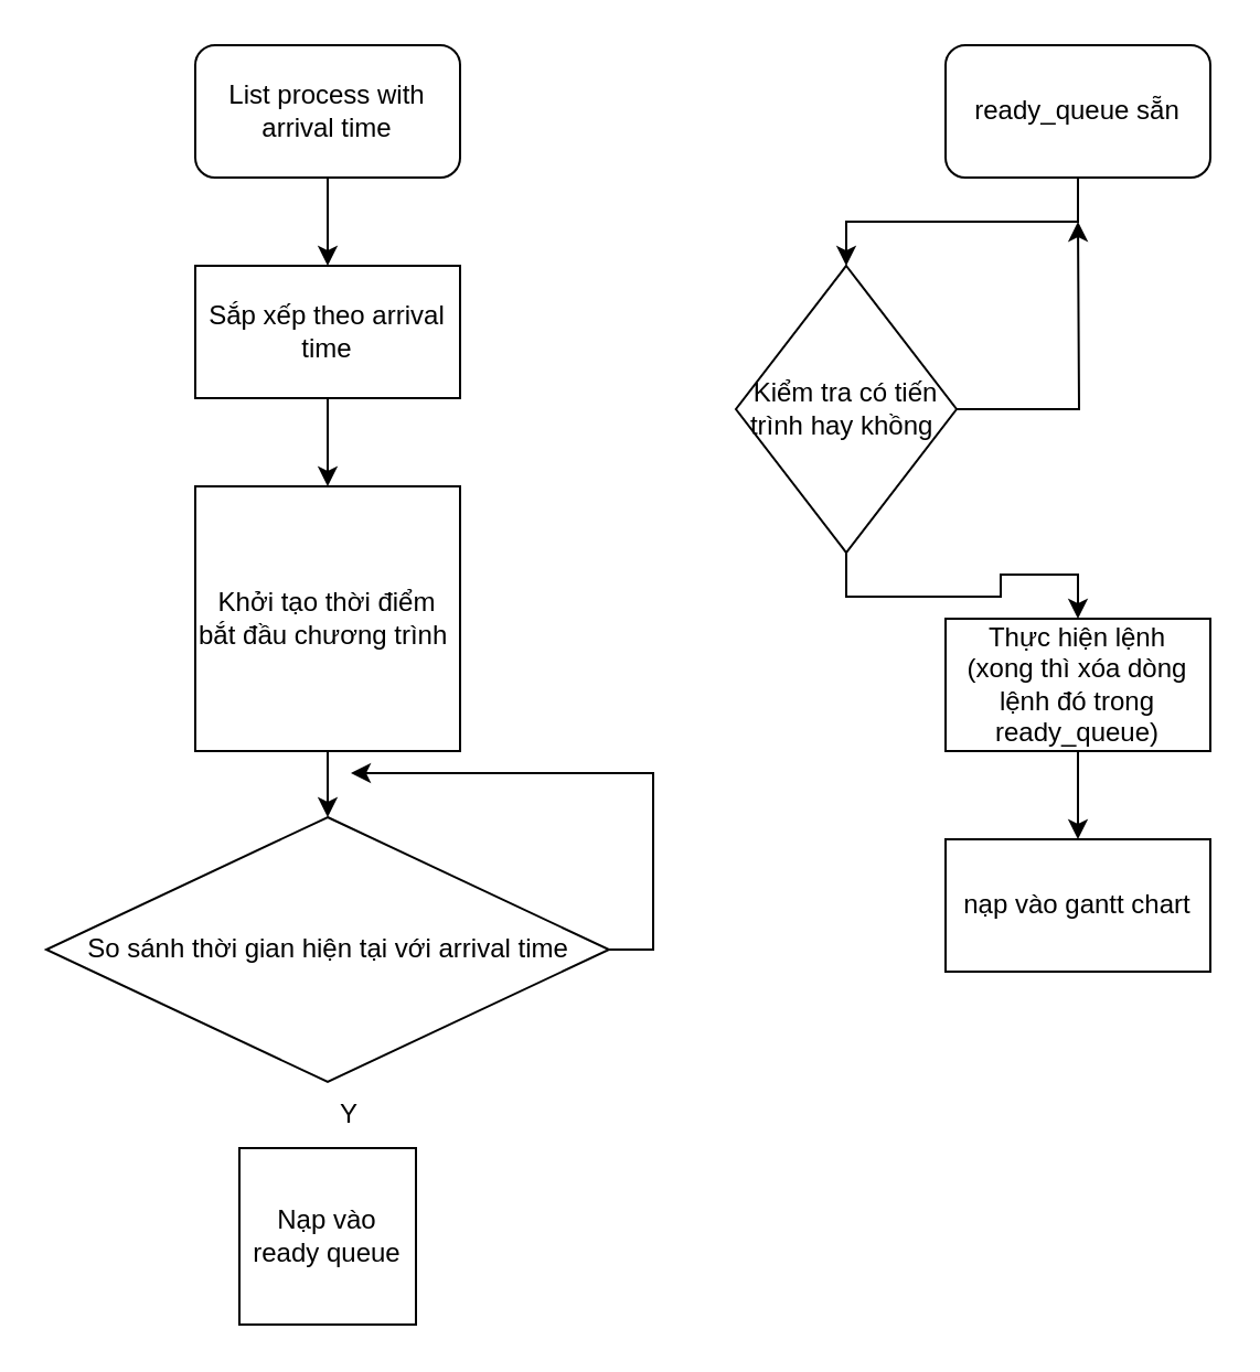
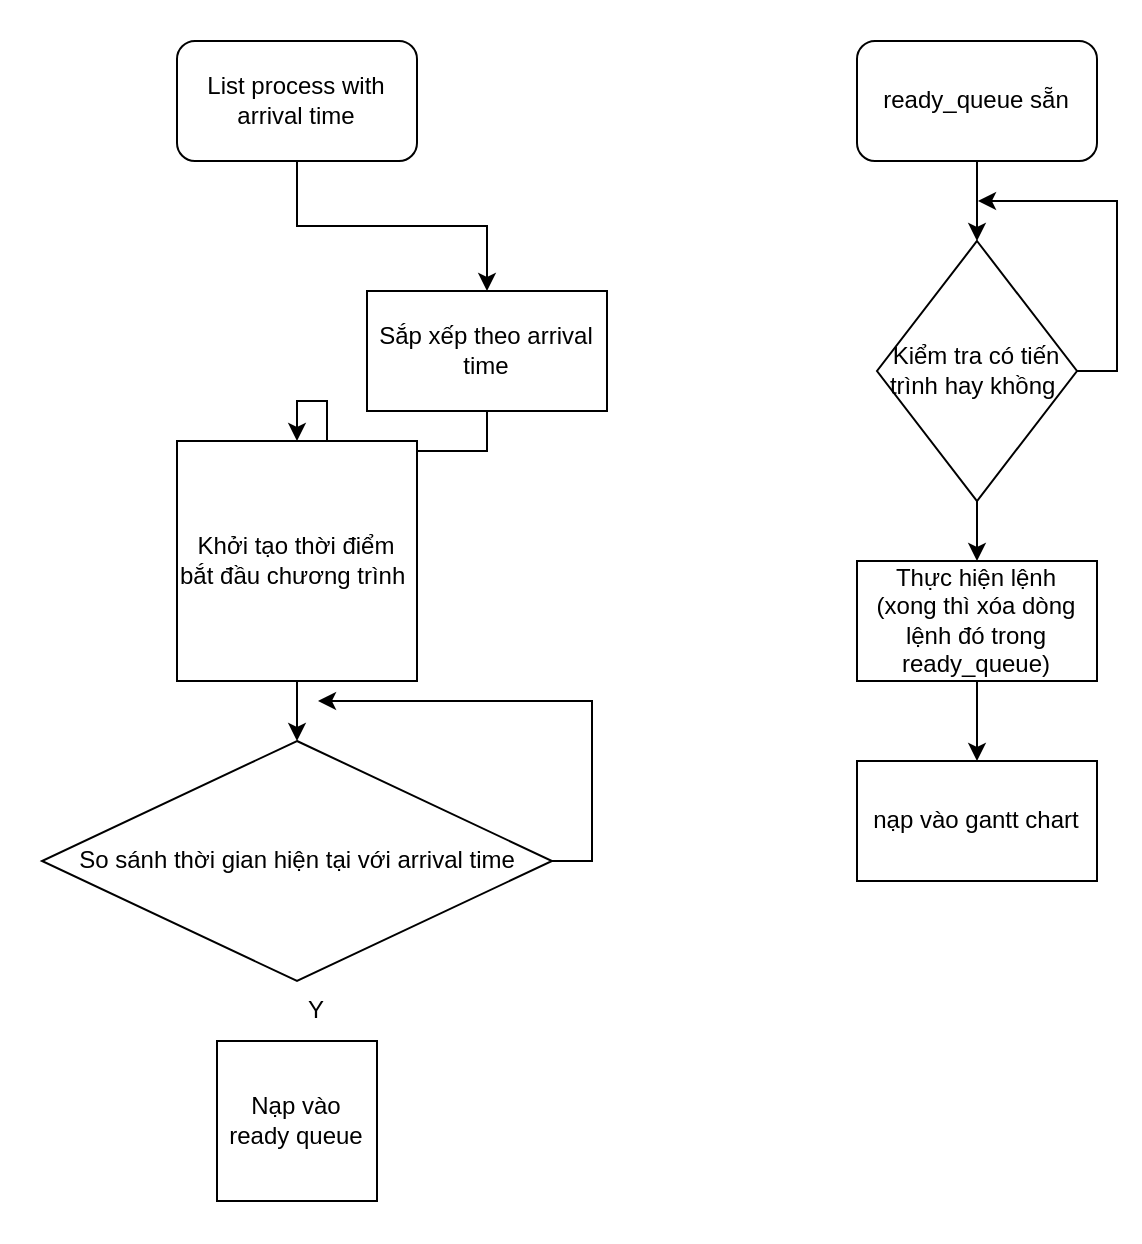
  <mxCell id="0" />
  <mxCell id="1" parent="0" />
  <mxCell id="2" style="edgeStyle=orthogonalEdgeStyle;rounded=0;orthogonalLoop=1;jettySize=auto;html=1;exitX=0.5;exitY=1;exitDx=0;exitDy=0;entryX=0.5;entryY=0;entryDx=0;entryDy=0;" edge="1" parent="1" source="3" target="7"><mxGeometry relative="1" as="geometry" /></mxCell>
- <mxCell id="3" value="Sắp xếp theo arrival time" style="rounded=0;whiteSpace=wrap;html=1;" vertex="1" parent="1"><mxGeometry x="88" y="120" width="120" height="60" as="geometry" /></mxCell>
+ <mxCell id="3" value="Sắp xếp theo arrival time" style="rounded=0;whiteSpace=wrap;html=1;" vertex="1" parent="1"><mxGeometry x="183" y="145" width="120" height="60" as="geometry" /></mxCell>
  <mxCell id="4" style="edgeStyle=orthogonalEdgeStyle;rounded=0;orthogonalLoop=1;jettySize=auto;html=1;exitX=0.5;exitY=1;exitDx=0;exitDy=0;entryX=0.5;entryY=0;entryDx=0;entryDy=0;" edge="1" parent="1" source="5" target="3"><mxGeometry relative="1" as="geometry" /></mxCell>
  <mxCell id="5" value="List process with arrival time" style="rounded=1;whiteSpace=wrap;html=1;" vertex="1" parent="1"><mxGeometry x="88" y="20" width="120" height="60" as="geometry" /></mxCell>
  <mxCell id="6" style="edgeStyle=orthogonalEdgeStyle;rounded=0;orthogonalLoop=1;jettySize=auto;html=1;exitX=0.5;exitY=1;exitDx=0;exitDy=0;entryX=0.5;entryY=0;entryDx=0;entryDy=0;" edge="1" parent="1" source="7" target="9"><mxGeometry relative="1" as="geometry" /></mxCell>
  <mxCell id="7" value="Khởi tạo thời điểm bắt đầu chương trình&amp;nbsp;" style="whiteSpace=wrap;html=1;aspect=fixed;" vertex="1" parent="1"><mxGeometry x="88" y="220" width="120" height="120" as="geometry" /></mxCell>
  <mxCell id="8" style="edgeStyle=orthogonalEdgeStyle;rounded=0;orthogonalLoop=1;jettySize=auto;html=1;exitX=1;exitY=0.5;exitDx=0;exitDy=0;" edge="1" parent="1" source="9"><mxGeometry relative="1" as="geometry"><mxPoint x="158" y="350" as="targetPoint" /></mxGeometry></mxCell>
  <mxCell id="9" value="So sánh thời gian hiện tại với arrival time" style="rhombus;whiteSpace=wrap;html=1;" vertex="1" parent="1"><mxGeometry x="20.5" y="370" width="255" height="120" as="geometry" /></mxCell>
  <mxCell id="10" value="Nạp vào ready queue" style="whiteSpace=wrap;html=1;aspect=fixed;" vertex="1" parent="1"><mxGeometry x="108" y="520" width="80" height="80" as="geometry" /></mxCell>
  <mxCell id="11" value="Y" style="text;html=1;strokeColor=none;fillColor=none;align=center;verticalAlign=middle;whiteSpace=wrap;rounded=0;" vertex="1" parent="1"><mxGeometry x="128" y="490" width="60" height="30" as="geometry" /></mxCell>
  <mxCell id="12" style="edgeStyle=orthogonalEdgeStyle;rounded=0;orthogonalLoop=1;jettySize=auto;html=1;exitX=0.5;exitY=1;exitDx=0;exitDy=0;entryX=0.5;entryY=0;entryDx=0;entryDy=0;" edge="1" parent="1" source="13" target="16"><mxGeometry relative="1" as="geometry" /></mxCell>
  <mxCell id="13" value="ready_queue sẵn" style="rounded=1;whiteSpace=wrap;html=1;" vertex="1" parent="1"><mxGeometry x="428" y="20" width="120" height="60" as="geometry" /></mxCell>
  <mxCell id="14" style="edgeStyle=orthogonalEdgeStyle;rounded=0;orthogonalLoop=1;jettySize=auto;html=1;exitX=0.5;exitY=1;exitDx=0;exitDy=0;entryX=0.5;entryY=0;entryDx=0;entryDy=0;" edge="1" parent="1" source="16" target="18"><mxGeometry relative="1" as="geometry" /></mxCell>
  <mxCell id="15" style="edgeStyle=orthogonalEdgeStyle;rounded=0;orthogonalLoop=1;jettySize=auto;html=1;exitX=1;exitY=0.5;exitDx=0;exitDy=0;" edge="1" parent="1" source="16"><mxGeometry relative="1" as="geometry"><mxPoint x="488" y="100" as="targetPoint" /></mxGeometry></mxCell>
- <mxCell id="16" value="Kiểm tra có tiến trình hay khồng&amp;nbsp;" style="rhombus;whiteSpace=wrap;html=1;" vertex="1" parent="1"><mxGeometry x="333" y="120" width="100" height="130" as="geometry" /></mxCell>
+ <mxCell id="16" value="Kiểm tra có tiến trình hay khồng&amp;nbsp;" style="rhombus;whiteSpace=wrap;html=1;" vertex="1" parent="1"><mxGeometry x="438" y="120" width="100" height="130" as="geometry" /></mxCell>
  <mxCell id="17" style="edgeStyle=orthogonalEdgeStyle;rounded=0;orthogonalLoop=1;jettySize=auto;html=1;exitX=0.5;exitY=1;exitDx=0;exitDy=0;" edge="1" parent="1" source="18" target="19"><mxGeometry relative="1" as="geometry"><mxPoint x="488.353" y="380" as="targetPoint" /></mxGeometry></mxCell>
  <mxCell id="18" value="Thực hiện lệnh &lt;br&gt;(xong thì xóa dòng lệnh đó trong ready_queue)" style="rounded=0;whiteSpace=wrap;html=1;" vertex="1" parent="1"><mxGeometry x="428" y="280" width="120" height="60" as="geometry" /></mxCell>
  <mxCell id="19" value="nạp vào gantt chart" style="rounded=0;whiteSpace=wrap;html=1;" vertex="1" parent="1"><mxGeometry x="428.003" y="380" width="120" height="60" as="geometry" /></mxCell>
